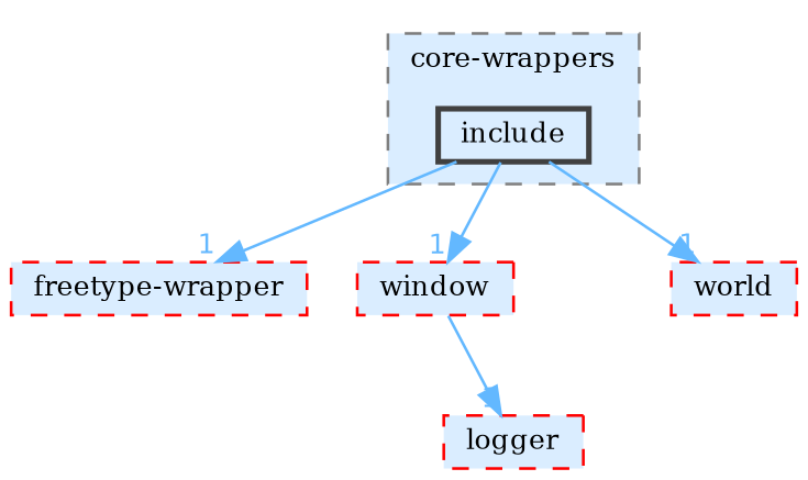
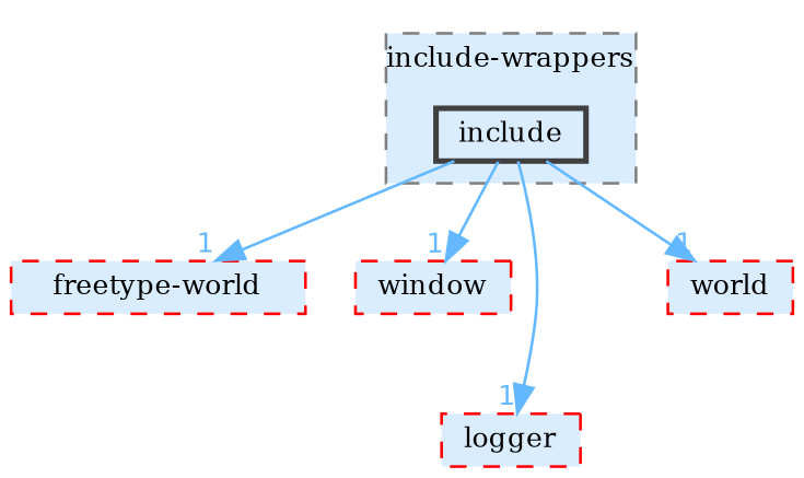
  digraph {
    compound=true
    fontname="DejaVu Serif"
    node [color=red fillcolor="#daedff" fontname="DejaVu Serif" fontsize=10 shape=box style="filled,dashed"]
    edge [color=steelblue1 fontcolor=steelblue1 fontname="DejaVu Serif" fontsize=10 headlabel=1 labeldistance=1.5 labelfontname=Helvetica labelfontsize=10]
    n1 [color=grey25 height=0.2 label=include style="filled,bold" width=0.4]
-   n2 [height=0.2 label="freetype-wrapper" width=0.4]
+   n2 [height=0.2 label="freetype-world" width=0.4]
    n3 [height=0.2 label=window width=0.4]
    n4 [height=0.2 label=logger width=0.4]
    n5 [height=0.2 label=world width=0.4]
    subgraph cluster_1 {
      bgcolor="#daedff"
      fontsize=10
-     label="core-wrappers"
+     label="include-wrappers"
      pencolor=grey50
      style="filled,dashed"
      n1
    }
    n1 -> n2
    n1 -> n3
-   n3 -> n4
+   n1 -> n4
    n1 -> n5
  }
